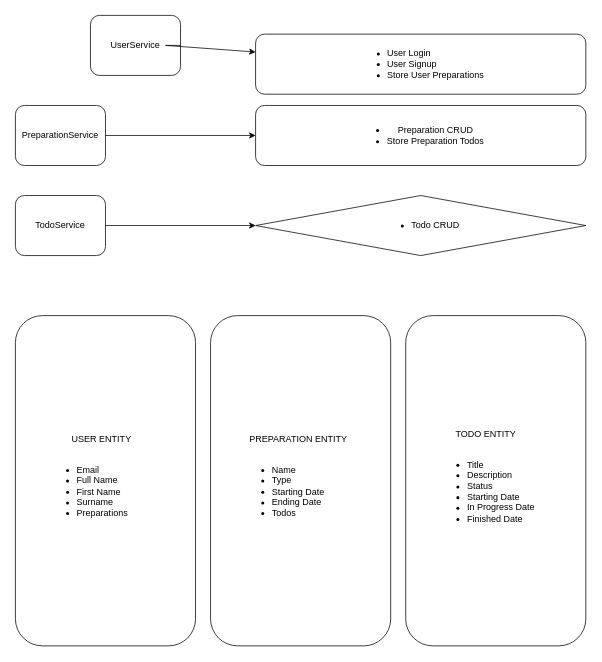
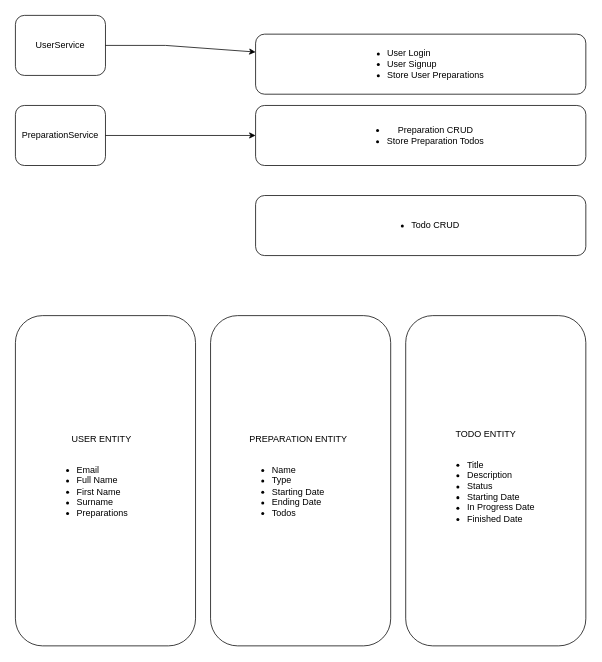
  <mxCell id="0" />
  <mxCell id="1" parent="0" />
- <mxCell id="2" value="UserService" style="rounded=1;whiteSpace=wrap;html=1;" vertex="1" parent="1"><mxGeometry x="120" y="20" width="120" height="80" as="geometry" /></mxCell>
+ <mxCell id="2" value="UserService" style="rounded=1;whiteSpace=wrap;html=1;" vertex="1" parent="1"><mxGeometry x="20" y="20" width="120" height="80" as="geometry" /></mxCell>
  <mxCell id="3" value="" style="endArrow=classic;html=1;rounded=0;exitX=1;exitY=0.5;exitDx=0;exitDy=0;" edge="1" parent="1" source="2" target="4"><mxGeometry width="50" height="50" relative="1" as="geometry"><mxPoint x="400" y="360" as="sourcePoint" /><mxPoint x="340" y="60" as="targetPoint" /><Array as="points"><mxPoint x="220" y="60" /></Array></mxGeometry></mxCell>
  <mxCell id="4" value="&lt;div style=&quot;text-align: left;&quot;&gt;&lt;ul&gt;&lt;li&gt;&lt;span style=&quot;background-color: initial;&quot;&gt;User Login&lt;/span&gt;&lt;/li&gt;&lt;li&gt;&lt;span style=&quot;background-color: initial;&quot;&gt;User Signup&lt;/span&gt;&lt;/li&gt;&lt;li&gt;&lt;span style=&quot;background-color: initial;&quot;&gt;Store User Preparations&lt;/span&gt;&lt;/li&gt;&lt;/ul&gt;&lt;/div&gt;" style="rounded=1;whiteSpace=wrap;html=1;" vertex="1" parent="1"><mxGeometry x="340" y="45" width="440" height="80" as="geometry" /></mxCell>
  <mxCell id="5" value="PreparationService" style="rounded=1;whiteSpace=wrap;html=1;" vertex="1" parent="1"><mxGeometry x="20" y="140" width="120" height="80" as="geometry" /></mxCell>
  <mxCell id="6" value="" style="endArrow=classic;html=1;rounded=0;exitX=1;exitY=0.5;exitDx=0;exitDy=0;" edge="1" parent="1" source="5" target="7"><mxGeometry width="50" height="50" relative="1" as="geometry"><mxPoint x="400" y="350" as="sourcePoint" /><mxPoint x="340" y="180" as="targetPoint" /></mxGeometry></mxCell>
  <mxCell id="7" value="&lt;ul&gt;&lt;li&gt;&lt;span style=&quot;background-color: initial;&quot;&gt;Preparation CRUD&lt;/span&gt;&lt;/li&gt;&lt;li&gt;&lt;span style=&quot;background-color: initial;&quot;&gt;Store Preparation Todos&lt;/span&gt;&lt;/li&gt;&lt;/ul&gt;" style="rounded=1;whiteSpace=wrap;html=1;" vertex="1" parent="1"><mxGeometry x="340" y="140" width="440" height="80" as="geometry" /></mxCell>
  <mxCell id="8" value="&lt;blockquote style=&quot;margin: 0 0 0 40px; border: none; padding: 0px;&quot;&gt;&lt;div style=&quot;text-align: center;&quot;&gt;&lt;div&gt;&lt;span style=&quot;background-color: initial;&quot;&gt;&lt;span style=&quot;white-space: pre;&quot;&gt;&#09;&lt;/span&gt;&amp;nbsp; USER ENTITY&lt;/span&gt;&lt;/div&gt;&lt;div style=&quot;text-align: justify;&quot;&gt;&lt;br&gt;&lt;/div&gt;&lt;div style=&quot;text-align: justify;&quot;&gt;&lt;ul&gt;&lt;li&gt;&lt;span style=&quot;background-color: initial;&quot;&gt;Email&lt;/span&gt;&lt;/li&gt;&lt;li&gt;&lt;span style=&quot;background-color: initial;&quot;&gt;Full Name&lt;/span&gt;&lt;/li&gt;&lt;li&gt;&lt;span style=&quot;background-color: initial;&quot;&gt;First Name&lt;/span&gt;&lt;/li&gt;&lt;li&gt;&lt;span style=&quot;background-color: initial;&quot;&gt;Surname&lt;/span&gt;&lt;/li&gt;&lt;li&gt;&lt;span style=&quot;background-color: initial;&quot;&gt;Preparations&lt;/span&gt;&lt;/li&gt;&lt;/ul&gt;&lt;/div&gt;&lt;/div&gt;&lt;/blockquote&gt;" style="rounded=1;whiteSpace=wrap;html=1;align=left;" vertex="1" parent="1"><mxGeometry x="20" y="420" width="240" height="440" as="geometry" /></mxCell>
- <mxCell id="9" value="TodoService" style="rounded=1;whiteSpace=wrap;html=1;" vertex="1" parent="1"><mxGeometry x="20" y="260" width="120" height="80" as="geometry" /></mxCell>
- <mxCell id="10" value="" style="endArrow=classic;html=1;rounded=0;exitX=1;exitY=0.5;exitDx=0;exitDy=0;" edge="1" parent="1" source="9" target="11"><mxGeometry width="50" height="50" relative="1" as="geometry"><mxPoint x="400" y="530" as="sourcePoint" /><mxPoint x="340" y="300" as="targetPoint" /></mxGeometry></mxCell>
- <mxCell id="11" value="&lt;ul&gt;&lt;li&gt;Todo CRUD&lt;/li&gt;&lt;/ul&gt;" style="rhombus;whiteSpace=wrap;html=1;align=center;" vertex="1" parent="1"><mxGeometry x="340" y="260" width="440" height="80" as="geometry" /></mxCell>
+ <mxCell id="11" value="&lt;ul&gt;&lt;li&gt;Todo CRUD&lt;/li&gt;&lt;/ul&gt;" style="rounded=1;whiteSpace=wrap;html=1;align=center;" vertex="1" parent="1"><mxGeometry x="340" y="260" width="440" height="80" as="geometry" /></mxCell>
  <mxCell id="12" value="&lt;blockquote style=&quot;margin: 0 0 0 40px; border: none; padding: 0px;&quot;&gt;&lt;div style=&quot;text-align: center;&quot;&gt;&lt;div&gt;&lt;span style=&quot;background-color: initial;&quot;&gt;&amp;nbsp; &amp;nbsp;PREPARATION ENTITY&lt;/span&gt;&lt;/div&gt;&lt;div style=&quot;text-align: justify;&quot;&gt;&lt;br&gt;&lt;/div&gt;&lt;div style=&quot;text-align: justify;&quot;&gt;&lt;ul&gt;&lt;li&gt;Name&lt;/li&gt;&lt;li&gt;Type&lt;/li&gt;&lt;li&gt;Starting Date&lt;/li&gt;&lt;li&gt;Ending Date&lt;/li&gt;&lt;li&gt;Todos&lt;/li&gt;&lt;/ul&gt;&lt;/div&gt;&lt;/div&gt;&lt;/blockquote&gt;" style="rounded=1;whiteSpace=wrap;html=1;align=left;" vertex="1" parent="1"><mxGeometry x="280" y="420" width="240" height="440" as="geometry" /></mxCell>
  <mxCell id="13" value="&lt;blockquote style=&quot;margin: 0 0 0 40px; border: none; padding: 0px;&quot;&gt;&lt;div style=&quot;text-align: center;&quot;&gt;&lt;div&gt;&lt;span style=&quot;background-color: initial;&quot;&gt;TODO&amp;nbsp;ENTITY&lt;/span&gt;&lt;/div&gt;&lt;div&gt;&lt;span style=&quot;background-color: initial;&quot;&gt;&lt;br&gt;&lt;/span&gt;&lt;/div&gt;&lt;div style=&quot;text-align: justify;&quot;&gt;&lt;ul&gt;&lt;li&gt;Title&lt;/li&gt;&lt;li&gt;Description&lt;/li&gt;&lt;li&gt;Status&lt;/li&gt;&lt;li&gt;Starting Date&lt;/li&gt;&lt;li&gt;In Progress Date&lt;/li&gt;&lt;li&gt;Finished Date&lt;/li&gt;&lt;/ul&gt;&lt;/div&gt;&lt;/div&gt;&lt;/blockquote&gt;" style="rounded=1;whiteSpace=wrap;html=1;align=left;" vertex="1" parent="1"><mxGeometry x="540" y="420" width="240" height="440" as="geometry" /></mxCell>
